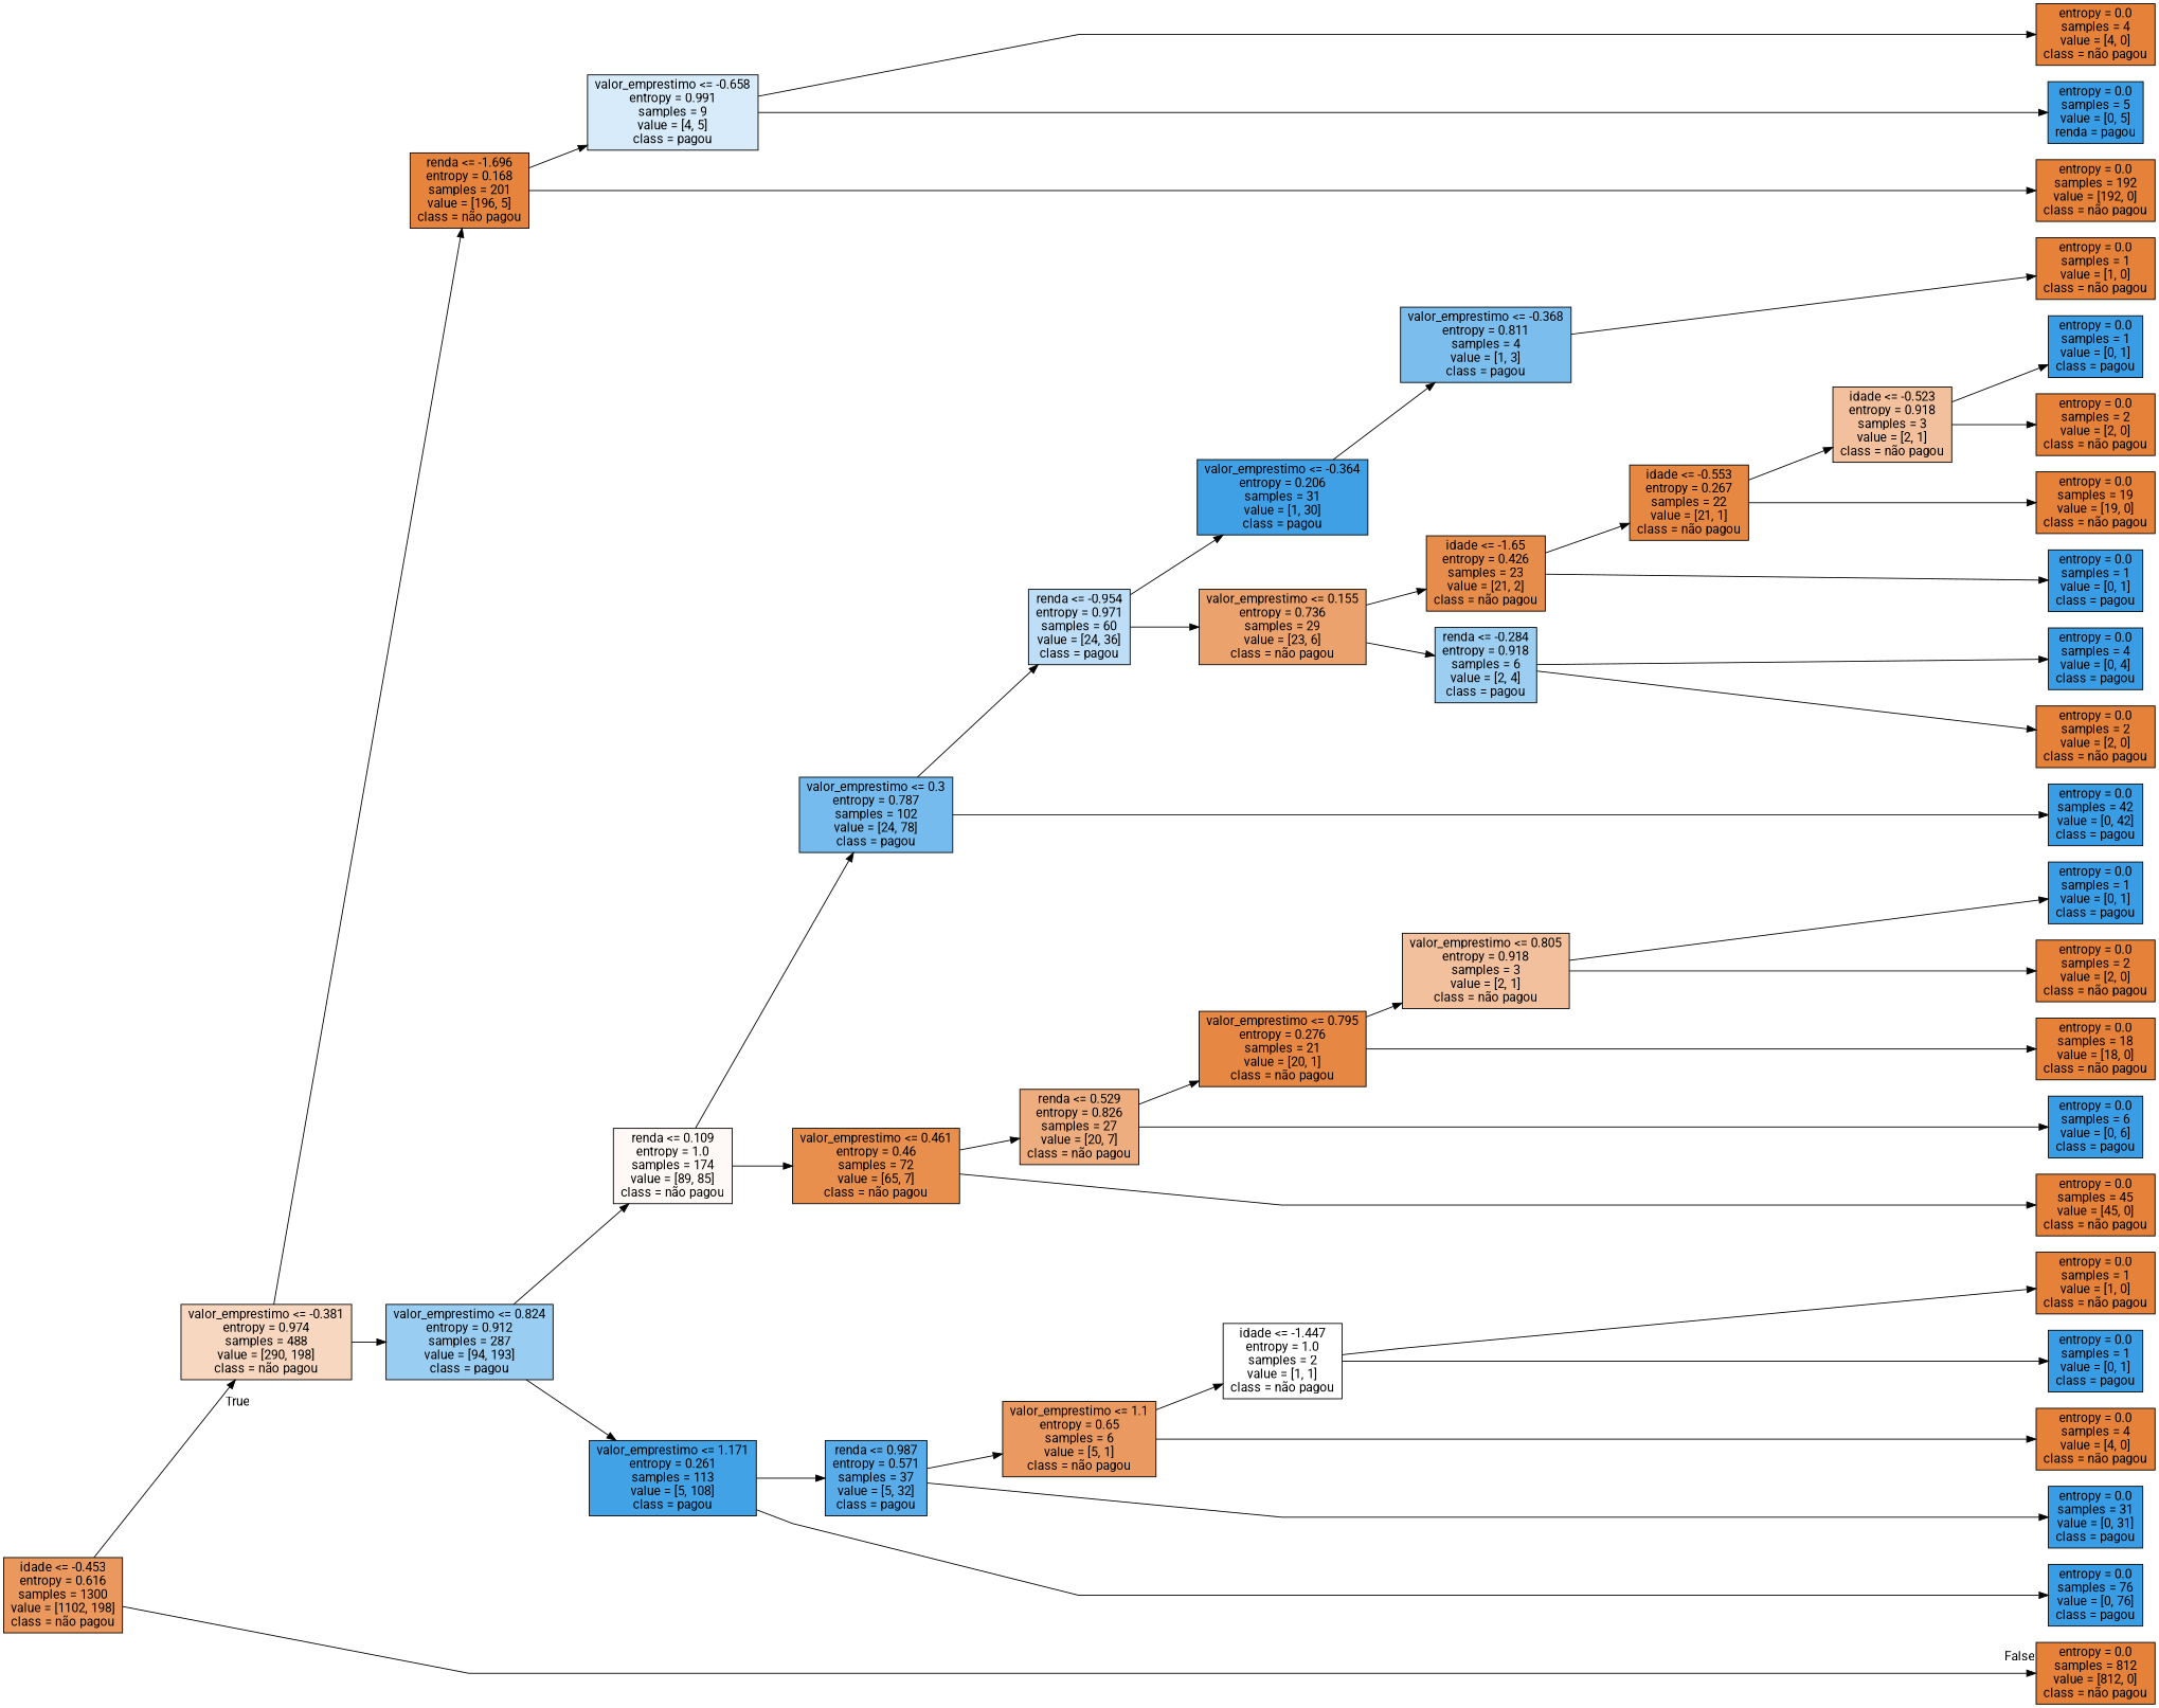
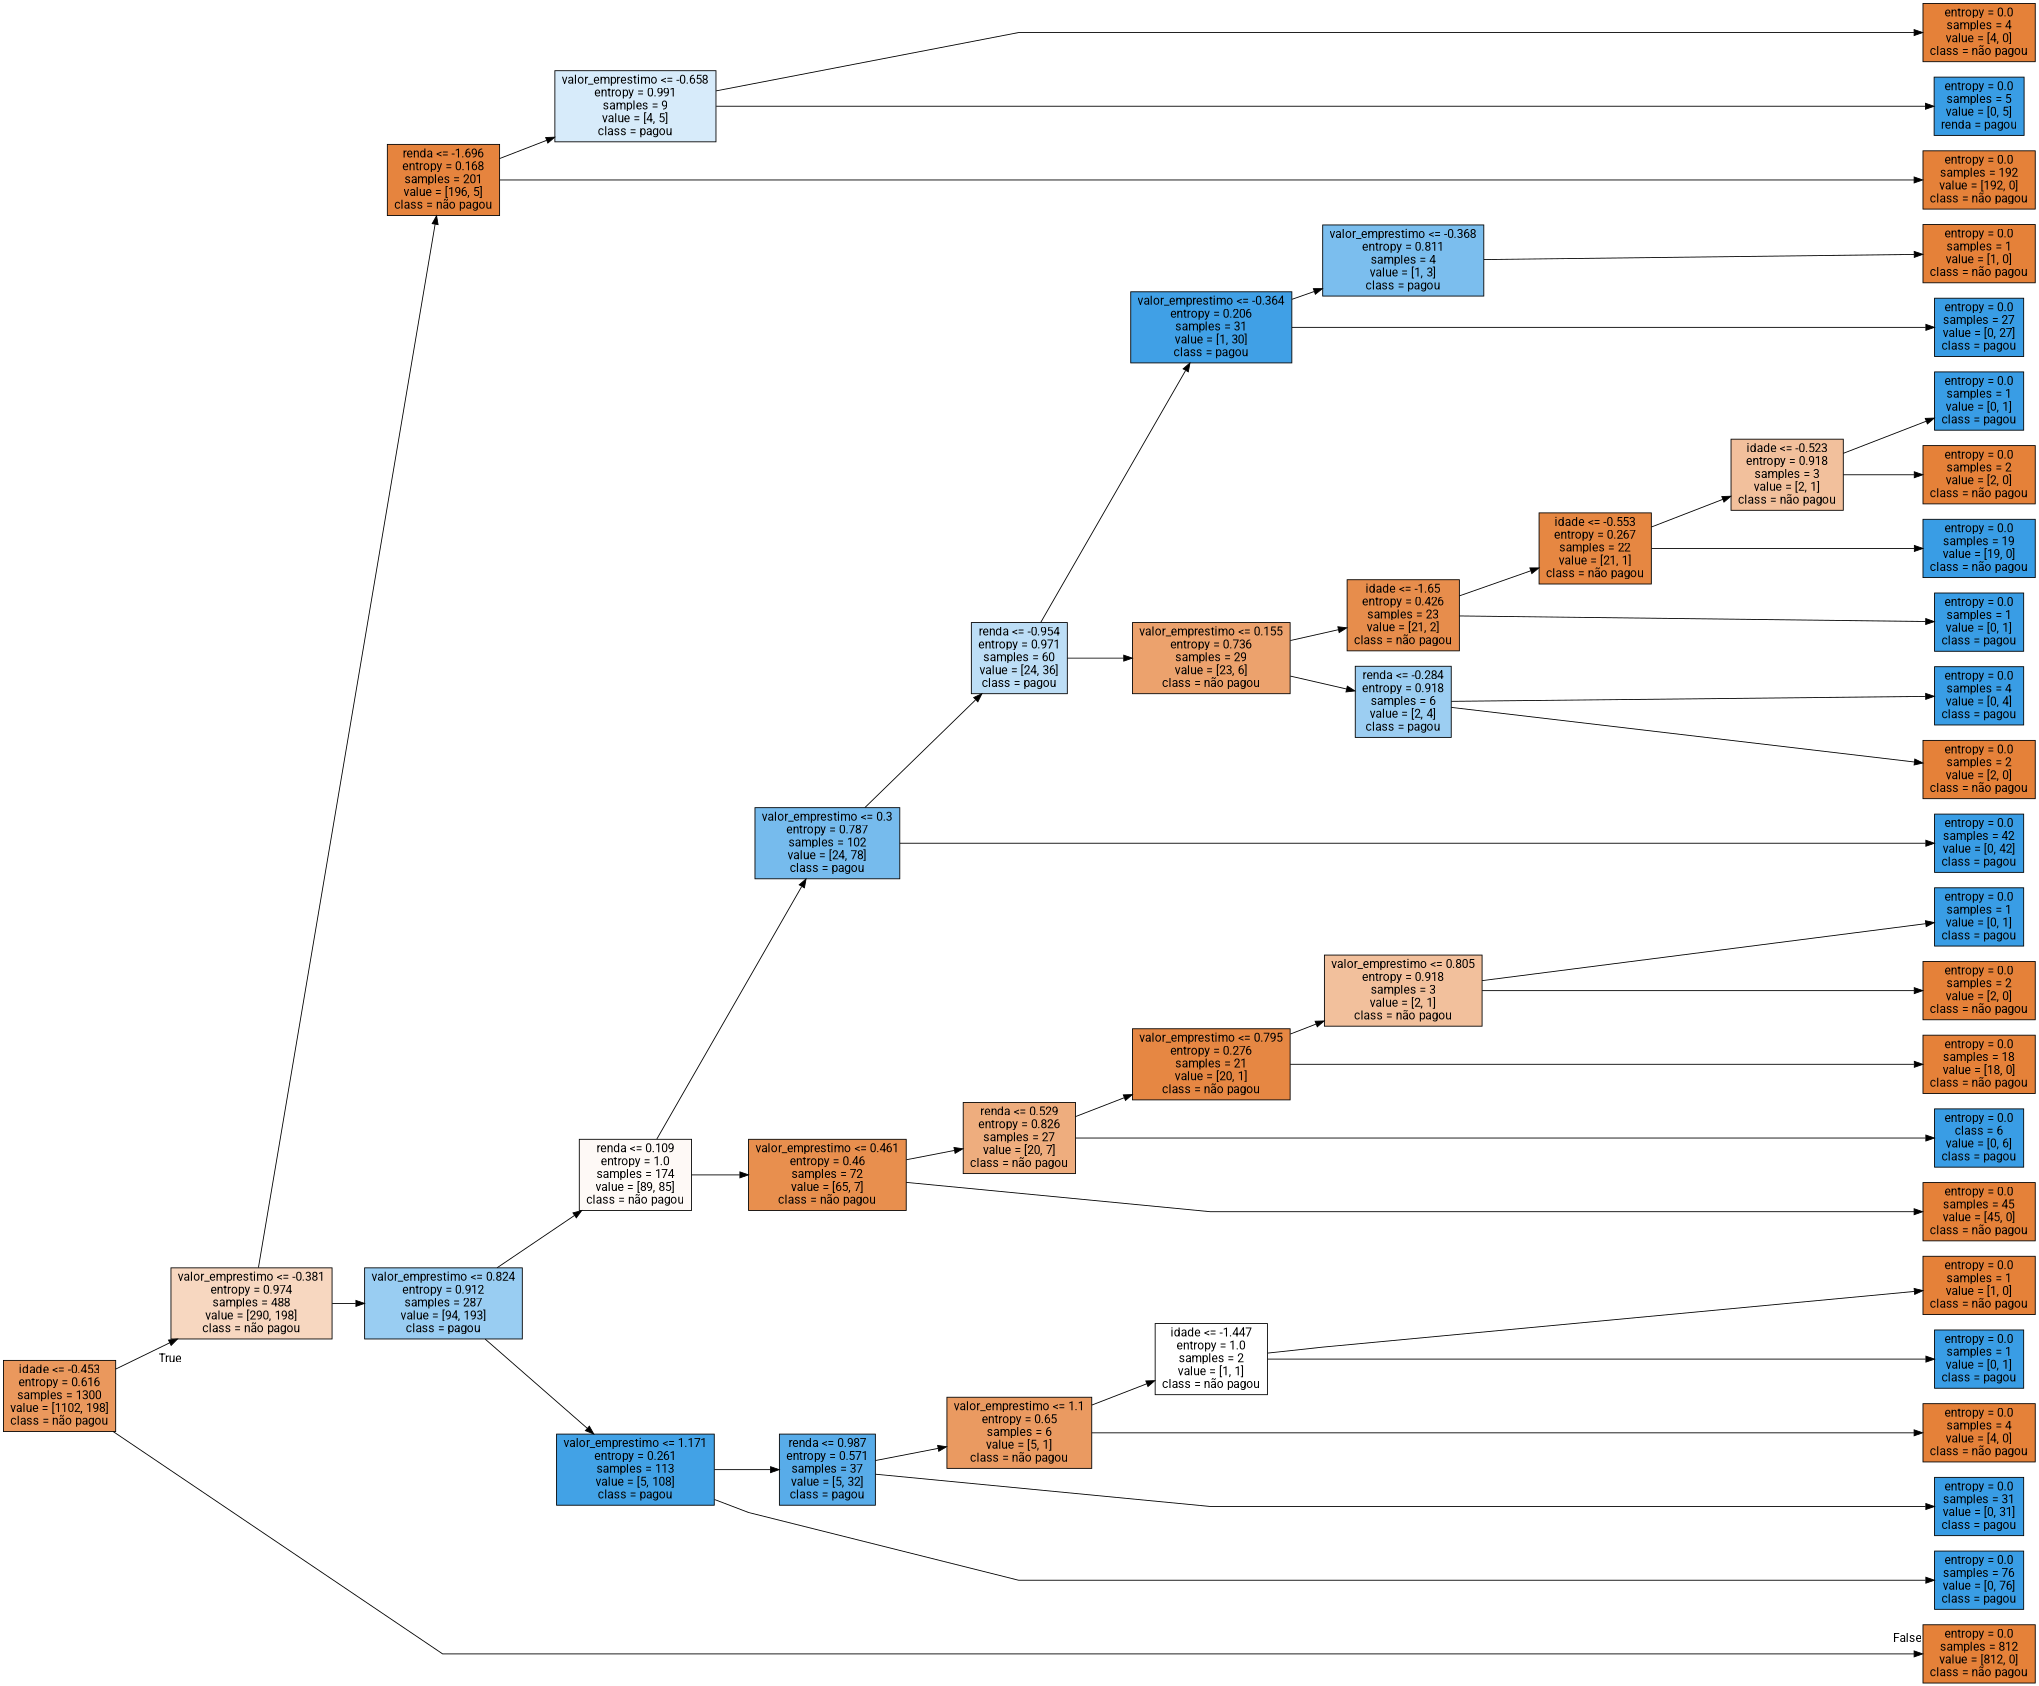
  digraph {
    fontname=Roboto
    rankdir=LR
    ranksep=equally
    splines=polyline
    node [color=black fillcolor="#e58139" fontname=Roboto shape=box style=filled]
    edge [fontname=Roboto]
    n1 [fillcolor="#ea985d" label="idade <= -0.453\nentropy = 0.616\nsamples = 1300\nvalue = [1102, 198]\nclass = não pagou"]
    n2 [fillcolor="#f7d7c0" label="valor_emprestimo <= -0.381\nentropy = 0.974\nsamples = 488\nvalue = [290, 198]\nclass = não pagou"]
    n3 [fillcolor="#e6843e" label="renda <= -1.696\nentropy = 0.168\nsamples = 201\nvalue = [196, 5]\nclass = não pagou"]
    n4 [fillcolor="#99cdf2" label="valor_emprestimo <= 0.824\nentropy = 0.912\nsamples = 287\nvalue = [94, 193]\nclass = pagou"]
    n5 [fillcolor="#d7ebfa" label="valor_emprestimo <= -0.658\nentropy = 0.991\nsamples = 9\nvalue = [4, 5]\nclass = pagou"]
    n6 [fillcolor="#fef9f6" label="renda <= 0.109\nentropy = 1.0\nsamples = 174\nvalue = [89, 85]\nclass = não pagou"]
    n7 [fillcolor="#42a2e6" label="valor_emprestimo <= 1.171\nentropy = 0.261\nsamples = 113\nvalue = [5, 108]\nclass = pagou"]
    n8 [fillcolor="#76bbed" label="valor_emprestimo <= 0.3\nentropy = 0.787\nsamples = 102\nvalue = [24, 78]\nclass = pagou"]
    n9 [fillcolor="#e88f4e" label="valor_emprestimo <= 0.461\nentropy = 0.46\nsamples = 72\nvalue = [65, 7]\nclass = não pagou"]
    n10 [fillcolor="#58ace9" label="renda <= 0.987\nentropy = 0.571\nsamples = 37\nvalue = [5, 32]\nclass = pagou"]
    n11 [fillcolor="#bddef6" label="renda <= -0.954\nentropy = 0.971\nsamples = 60\nvalue = [24, 36]\nclass = pagou"]
    n12 [fillcolor="#eead7e" label="renda <= 0.529\nentropy = 0.826\nsamples = 27\nvalue = [20, 7]\nclass = não pagou"]
    n13 [fillcolor="#ea9a61" label="valor_emprestimo <= 1.1\nentropy = 0.65\nsamples = 6\nvalue = [5, 1]\nclass = não pagou"]
    n14 [fillcolor="#40a0e6" label="valor_emprestimo <= -0.364\nentropy = 0.206\nsamples = 31\nvalue = [1, 30]\nclass = pagou"]
    n15 [fillcolor="#eca26d" label="valor_emprestimo <= 0.155\nentropy = 0.736\nsamples = 29\nvalue = [23, 6]\nclass = não pagou"]
    n16 [fillcolor="#e68743" label="valor_emprestimo <= 0.795\nentropy = 0.276\nsamples = 21\nvalue = [20, 1]\nclass = não pagou"]
    n17 [fillcolor="#ffffff" label="idade <= -1.447\nentropy = 1.0\nsamples = 2\nvalue = [1, 1]\nclass = não pagou"]
    n18 [fillcolor="#7bbeee" label="valor_emprestimo <= -0.368\nentropy = 0.811\nsamples = 4\nvalue = [1, 3]\nclass = pagou"]
    n19 [fillcolor="#e78d4c" label="idade <= -1.65\nentropy = 0.426\nsamples = 23\nvalue = [21, 2]\nclass = não pagou"]
    n20 [fillcolor="#9ccef2" label="renda <= -0.284\nentropy = 0.918\nsamples = 6\nvalue = [2, 4]\nclass = pagou"]
    n21 [fillcolor="#f2c09c" label="valor_emprestimo <= 0.805\nentropy = 0.918\nsamples = 3\nvalue = [2, 1]\nclass = não pagou"]
    n22 [fillcolor="#e68742" label="idade <= -0.553\nentropy = 0.267\nsamples = 22\nvalue = [21, 1]\nclass = não pagou"]
    n23 [fillcolor="#f2c09c" label="idade <= -0.523\nentropy = 0.918\nsamples = 3\nvalue = [2, 1]\nclass = não pagou"]
    n24 [label="entropy = 0.0\nsamples = 4\nvalue = [4, 0]\nclass = não pagou"]
    n25 [fillcolor="#399de5" label="entropy = 0.0\nsamples = 5\nvalue = [0, 5]\nrenda = pagou"]
    n26 [label="entropy = 0.0\nsamples = 192\nvalue = [192, 0]\nclass = não pagou"]
    n27 [label="entropy = 0.0\nsamples = 1\nvalue = [1, 0]\nclass = não pagou"]
+   n28 [fillcolor="#399de5" label="entropy = 0.0\nsamples = 27\nvalue = [0, 27]\nclass = pagou"]
    n29 [fillcolor="#399de5" label="entropy = 0.0\nsamples = 1\nvalue = [0, 1]\nclass = pagou"]
-   n30 [label="entropy = 0.0\nsamples = 19\nvalue = [19, 0]\nclass = não pagou"]
+   n30 [fillcolor="#399de5" label="entropy = 0.0\nsamples = 19\nvalue = [19, 0]\nclass = não pagou"]
    n31 [fillcolor="#399de5" label="entropy = 0.0\nsamples = 1\nvalue = [0, 1]\nclass = pagou"]
    n32 [label="entropy = 0.0\nsamples = 2\nvalue = [2, 0]\nclass = não pagou"]
    n33 [fillcolor="#399de5" label="entropy = 0.0\nsamples = 4\nvalue = [0, 4]\nclass = pagou"]
    n34 [label="entropy = 0.0\nsamples = 2\nvalue = [2, 0]\nclass = não pagou"]
    n35 [fillcolor="#399de5" label="entropy = 0.0\nsamples = 42\nvalue = [0, 42]\nclass = pagou"]
    n36 [label="entropy = 0.0\nsamples = 45\nvalue = [45, 0]\nclass = não pagou"]
-   n37 [fillcolor="#399de5" label="entropy = 0.0\nsamples = 6\nvalue = [0, 6]\nclass = pagou"]
+   n37 [fillcolor="#399de5" label="entropy = 0.0\nclass = 6\nvalue = [0, 6]\nclass = pagou"]
    n38 [label="entropy = 0.0\nsamples = 18\nvalue = [18, 0]\nclass = não pagou"]
    n39 [fillcolor="#399de5" label="entropy = 0.0\nsamples = 1\nvalue = [0, 1]\nclass = pagou"]
    n40 [label="entropy = 0.0\nsamples = 2\nvalue = [2, 0]\nclass = não pagou"]
    n41 [fillcolor="#399de5" label="entropy = 0.0\nsamples = 31\nvalue = [0, 31]\nclass = pagou"]
    n42 [label="entropy = 0.0\nsamples = 4\nvalue = [4, 0]\nclass = não pagou"]
    n43 [label="entropy = 0.0\nsamples = 1\nvalue = [1, 0]\nclass = não pagou"]
    n44 [fillcolor="#399de5" label="entropy = 0.0\nsamples = 1\nvalue = [0, 1]\nclass = pagou"]
    n45 [fillcolor="#399de5" label="entropy = 0.0\nsamples = 76\nvalue = [0, 76]\nclass = pagou"]
    n46 [label="entropy = 0.0\nsamples = 812\nvalue = [812, 0]\nclass = não pagou"]
    subgraph sub_1 {
      rank=same
      n1
    }
    subgraph sub_2 {
      rank=same
      n2
    }
    subgraph sub_3 {
      rank=same
      n3
      n4
    }
    subgraph sub_4 {
      rank=same
      n5
      n6
      n7
    }
    subgraph sub_5 {
      rank=same
      n8
      n9
      n10
    }
    subgraph sub_6 {
      rank=same
      n11
      n12
      n13
    }
    subgraph sub_7 {
      rank=same
      n14
      n15
      n16
      n17
    }
    subgraph sub_8 {
      rank=same
      n18
      n19
      n20
      n21
    }
    subgraph sub_9 {
      rank=same
      n22
    }
    subgraph sub_10 {
      rank=same
      n23
    }
    subgraph sub_11 {
      rank=same
      n24
      n25
      n26
      n27
+     n28
      n29
      n30
      n31
      n32
      n33
      n34
      n35
      n36
      n37
      n38
      n39
      n40
      n41
      n42
      n43
      n44
      n45
      n46
    }
    n1 -> n2 [headlabel=True labelangle=45 labeldistance=2.5]
    n1 -> n46 [headlabel=False labelangle=-45 labeldistance=2.5]
    n2 -> n3
    n2 -> n4
    n3 -> n5
    n3 -> n26
    n4 -> n6
    n4 -> n7
    n5 -> n24
    n5 -> n25
    n6 -> n8
    n6 -> n9
    n7 -> n10
    n7 -> n45
    n8 -> n11
    n8 -> n35
    n9 -> n12
    n9 -> n36
    n10 -> n13
    n10 -> n41
    n11 -> n14
    n11 -> n15
    n12 -> n16
    n12 -> n37
    n13 -> n17
    n13 -> n42
    n14 -> n18
+   n14 -> n28
    n15 -> n19
    n15 -> n20
    n16 -> n21
    n16 -> n38
    n17 -> n43
    n17 -> n44
    n18 -> n27
    n19 -> n22
    n19 -> n29
    n20 -> n33
    n20 -> n34
    n21 -> n39
    n21 -> n40
    n22 -> n23
    n22 -> n30
    n23 -> n31
    n23 -> n32
  }
